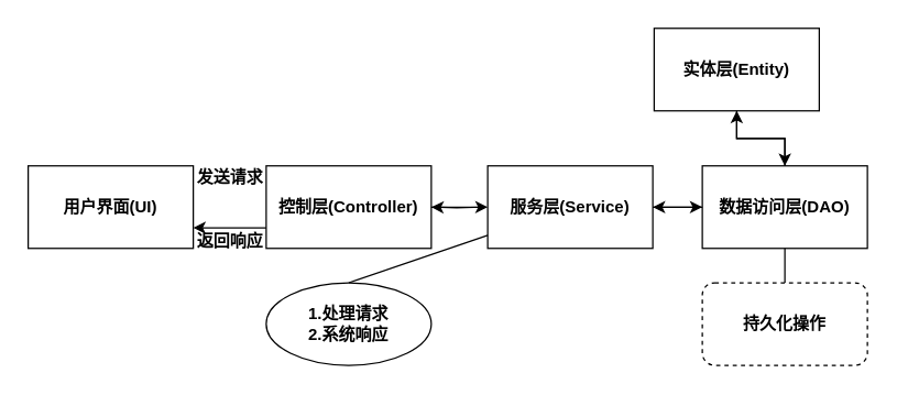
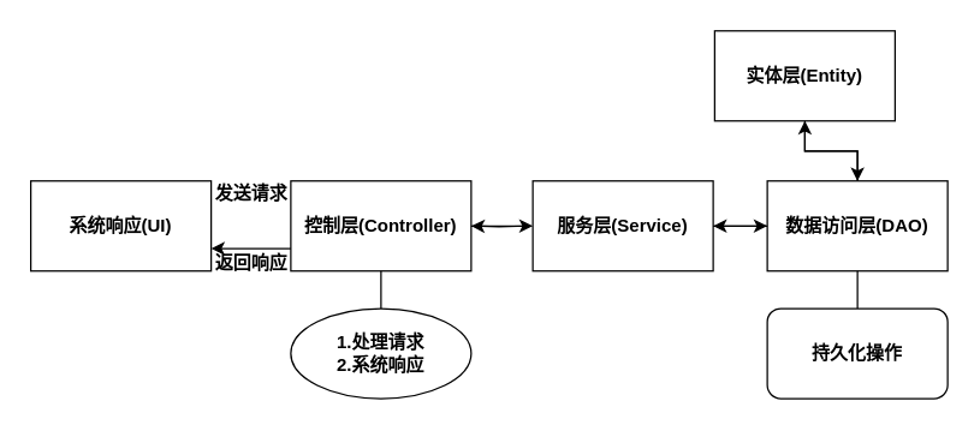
  <mxCell id="0" />
  <mxCell id="1" parent="0" />
- <mxCell id="2" value="用户界面(UI)" style="shape=rect;whiteSpace=wrap;html=1;fontSize=12;fontStyle=1" vertex="1" parent="1"><mxGeometry x="20" y="120" width="120" height="60" as="geometry" /></mxCell>
+ <mxCell id="2" value="系统响应(UI)" style="shape=rect;whiteSpace=wrap;html=1;fontSize=12;fontStyle=1" vertex="1" parent="1"><mxGeometry x="20" y="120" width="120" height="60" as="geometry" /></mxCell>
  <mxCell id="3" value="控制层(Controller)" style="shape=rect;whiteSpace=wrap;html=1;fontSize=12;fontStyle=1" vertex="1" parent="1"><mxGeometry x="193" y="120" width="120" height="60" as="geometry" /></mxCell>
  <mxCell id="4" value="服务层(Service)" style="shape=rect;whiteSpace=wrap;html=1;fontSize=12;fontStyle=1" vertex="1" parent="1"><mxGeometry x="354" y="120" width="120" height="60" as="geometry" /></mxCell>
  <mxCell id="5" value="数据访问层(DAO)" style="shape=rect;whiteSpace=wrap;html=1;fontSize=12;fontStyle=1" vertex="1" parent="1"><mxGeometry x="510" y="120" width="120" height="60" as="geometry" /></mxCell>
  <mxCell id="6" value="实体层(Entity)" style="shape=dataStore;whiteSpace=wrap;html=1;fontSize=12;fontStyle=1" vertex="1" parent="1"><mxGeometry x="475" y="20" width="120" height="60" as="geometry" /></mxCell>
  <mxCell id="7" value="" style="edgeStyle=orthogonalEdgeStyle;rounded=0;fontSize=12;fontStyle=1;exitX=1;exitY=0.5;exitDx=0;exitDy=0;entryX=0;entryY=0.5;entryDx=0;entryDy=0;" edge="1" parent="1" source="3" target="4"><mxGeometry relative="1" as="geometry" /></mxCell>
  <mxCell id="8" value="" style="edgeStyle=orthogonalEdgeStyle;rounded=0;fontSize=12;fontStyle=1" edge="1" parent="1" source="4" target="5"><mxGeometry relative="1" as="geometry" /></mxCell>
  <mxCell id="9" value="" style="edgeStyle=orthogonalEdgeStyle;rounded=0;fontSize=12;fontStyle=1" edge="1" parent="1" source="5" target="6"><mxGeometry relative="1" as="geometry" /></mxCell>
  <mxCell id="10" value="" style="edgeStyle=orthogonalEdgeStyle;rounded=0;fontSize=12;fontStyle=1;entryX=0.5;entryY=0;entryDx=0;entryDy=0;" edge="1" parent="1" source="6" target="5"><mxGeometry relative="1" as="geometry" /></mxCell>
  <mxCell id="11" value="发送请求" style="text;html=1;fontSize=12;fontStyle=1" vertex="1" parent="1"><mxGeometry x="141" y="115" width="70" height="20" as="geometry" /></mxCell>
  <mxCell id="12" value="返回响应" style="text;html=1;fontSize=12;fontStyle=1" vertex="1" parent="1"><mxGeometry x="141" y="161" width="70" height="20" as="geometry" /></mxCell>
  <mxCell id="13" value="" style="edgeStyle=orthogonalEdgeStyle;rounded=0;fontSize=12;fontStyle=1;exitX=0;exitY=0.75;exitDx=0;exitDy=0;entryX=0;entryY=0;entryDx=0;entryDy=0;" edge="1" parent="1" source="3"><mxGeometry relative="1" as="geometry"><mxPoint x="150" y="105" as="sourcePoint" /><mxPoint x="140" y="165" as="targetPoint" /></mxGeometry></mxCell>
  <mxCell id="14" value="1.处理请求&lt;div&gt;2.系统响应&lt;/div&gt;" style="ellipse;whiteSpace=wrap;html=1;fontStyle=1;" vertex="1" parent="1"><mxGeometry x="193" y="205" width="120" height="60" as="geometry" /></mxCell>
- <mxCell id="15" value="" style="endArrow=none;html=1;rounded=0;exitX=0.5;exitY=0;exitDx=0;exitDy=0;" edge="1" parent="1" source="14" target="4"><mxGeometry width="50" height="50" relative="1" as="geometry"><mxPoint x="410" y="115" as="sourcePoint" /><mxPoint x="460" y="65" as="targetPoint" /></mxGeometry></mxCell>
+ <mxCell id="15" value="" style="endArrow=none;html=1;rounded=0;entryX=0.5;entryY=1;entryDx=0;entryDy=0;exitX=0.5;exitY=0;exitDx=0;exitDy=0;" edge="1" parent="1" source="14" target="3"><mxGeometry width="50" height="50" relative="1" as="geometry"><mxPoint x="410" y="115" as="sourcePoint" /><mxPoint x="460" y="65" as="targetPoint" /></mxGeometry></mxCell>
  <mxCell id="16" value="" style="edgeStyle=orthogonalEdgeStyle;rounded=0;fontSize=12;fontStyle=1;entryX=1;entryY=0.5;entryDx=0;entryDy=0;" edge="1" parent="1" target="3"><mxGeometry relative="1" as="geometry"><mxPoint x="350" y="150" as="sourcePoint" /><mxPoint x="364" y="145" as="targetPoint" /></mxGeometry></mxCell>
- <mxCell id="17" value="持久化操作" style="rounded=1;whiteSpace=wrap;html=1;fontStyle=1;dashed=1;" vertex="1" parent="1"><mxGeometry x="510" y="205" width="120" height="60" as="geometry" /></mxCell>
+ <mxCell id="17" value="持久化操作" style="rounded=1;whiteSpace=wrap;html=1;fontStyle=1;" vertex="1" parent="1"><mxGeometry x="510" y="205" width="120" height="60" as="geometry" /></mxCell>
  <mxCell id="18" value="" style="endArrow=none;html=1;rounded=0;exitX=0.5;exitY=0;exitDx=0;exitDy=0;entryX=0.5;entryY=1;entryDx=0;entryDy=0;" edge="1" parent="1" source="17" target="5"><mxGeometry width="50" height="50" relative="1" as="geometry"><mxPoint x="727" y="115" as="sourcePoint" /><mxPoint x="570" y="185" as="targetPoint" /></mxGeometry></mxCell>
  <mxCell id="19" value="" style="edgeStyle=orthogonalEdgeStyle;rounded=0;fontSize=12;fontStyle=1;entryX=1;entryY=0.5;entryDx=0;entryDy=0;exitX=0;exitY=0.5;exitDx=0;exitDy=0;" edge="1" parent="1" source="5" target="4"><mxGeometry relative="1" as="geometry"><mxPoint x="580" y="90" as="sourcePoint" /><mxPoint x="580" y="130" as="targetPoint" /></mxGeometry></mxCell>
